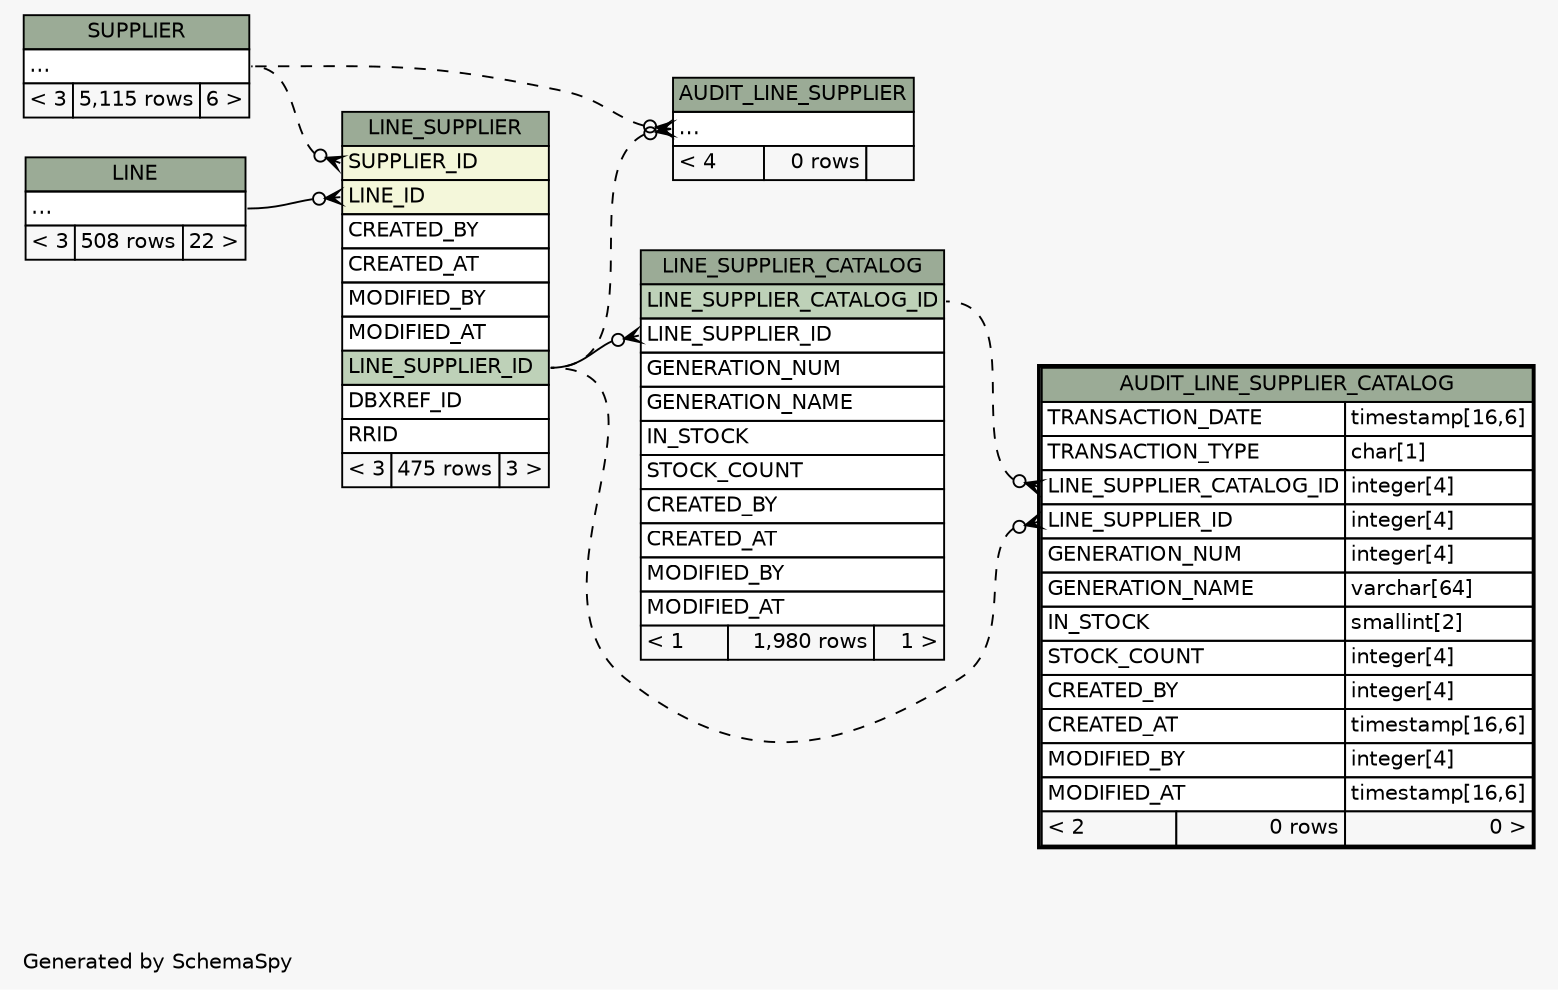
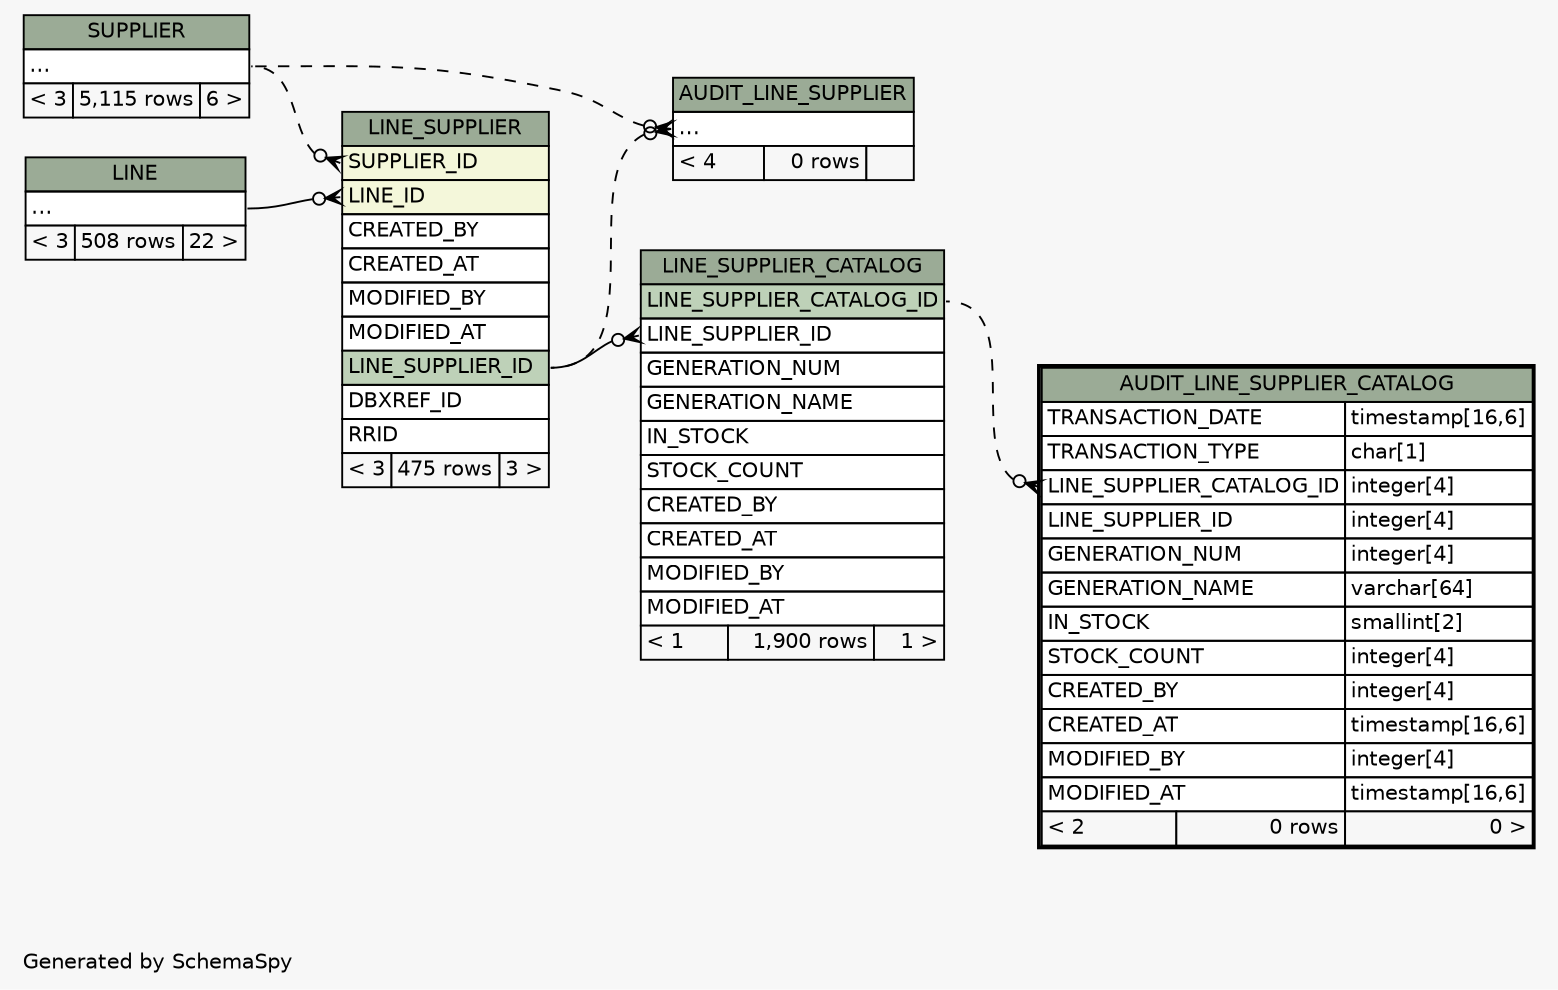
  digraph {
    bgcolor="#f7f7f7"
    fontname=Helvetica
    fontsize=11
    label="\nGenerated by SchemaSpy"
    labeljust=l
    nodesep=0.18
    rankdir=RL
    ranksep=0.46
    node [fontname=Helvetica fontsize=11 shape=plaintext]
    edge [arrowhead=none arrowsize=0.8 arrowtail=crowodot dir=back headport="LINE_SUPPLIER_ID:e" style=dashed tailport="elipses:w"]
    n1 [label=<     <TABLE BORDER="0" CELLBORDER="1" CELLSPACING="0" BGCOLOR="#ffffff">       <TR><TD COLSPAN="3" BGCOLOR="#9bab96" ALIGN="CENTER">AUDIT_LINE_SUPPLIER</TD></TR>       <TR><TD PORT="elipses" COLSPAN="3" ALIGN="LEFT">...</TD></TR>       <TR><TD ALIGN="LEFT" BGCOLOR="#f7f7f7">&lt; 4</TD><TD ALIGN="RIGHT" BGCOLOR="#f7f7f7">0 rows</TD><TD ALIGN="RIGHT" BGCOLOR="#f7f7f7">  </TD></TR>     </TABLE>>]
    n2 [label=<     <TABLE BORDER="0" CELLBORDER="1" CELLSPACING="0" BGCOLOR="#ffffff">       <TR><TD COLSPAN="3" BGCOLOR="#9bab96" ALIGN="CENTER">LINE_SUPPLIER</TD></TR>       <TR><TD PORT="SUPPLIER_ID" COLSPAN="3" BGCOLOR="#f4f7da" ALIGN="LEFT">SUPPLIER_ID</TD></TR>       <TR><TD PORT="LINE_ID" COLSPAN="3" BGCOLOR="#f4f7da" ALIGN="LEFT">LINE_ID</TD></TR>       <TR><TD PORT="CREATED_BY" COLSPAN="3" ALIGN="LEFT">CREATED_BY</TD></TR>       <TR><TD PORT="CREATED_AT" COLSPAN="3" ALIGN="LEFT">CREATED_AT</TD></TR>       <TR><TD PORT="MODIFIED_BY" COLSPAN="3" ALIGN="LEFT">MODIFIED_BY</TD></TR>       <TR><TD PORT="MODIFIED_AT" COLSPAN="3" ALIGN="LEFT">MODIFIED_AT</TD></TR>       <TR><TD PORT="LINE_SUPPLIER_ID" COLSPAN="3" BGCOLOR="#bed1b8" ALIGN="LEFT">LINE_SUPPLIER_ID</TD></TR>       <TR><TD PORT="DBXREF_ID" COLSPAN="3" ALIGN="LEFT">DBXREF_ID</TD></TR>       <TR><TD PORT="RRID" COLSPAN="3" ALIGN="LEFT">RRID</TD></TR>       <TR><TD ALIGN="LEFT" BGCOLOR="#f7f7f7">&lt; 3</TD><TD ALIGN="RIGHT" BGCOLOR="#f7f7f7">475 rows</TD><TD ALIGN="RIGHT" BGCOLOR="#f7f7f7">3 &gt;</TD></TR>     </TABLE>>]
    n3 [label=<     <TABLE BORDER="0" CELLBORDER="1" CELLSPACING="0" BGCOLOR="#ffffff">       <TR><TD COLSPAN="3" BGCOLOR="#9bab96" ALIGN="CENTER">SUPPLIER</TD></TR>       <TR><TD PORT="elipses" COLSPAN="3" ALIGN="LEFT">...</TD></TR>       <TR><TD ALIGN="LEFT" BGCOLOR="#f7f7f7">&lt; 3</TD><TD ALIGN="RIGHT" BGCOLOR="#f7f7f7">5,115 rows</TD><TD ALIGN="RIGHT" BGCOLOR="#f7f7f7">6 &gt;</TD></TR>     </TABLE>>]
    n4 [label=<     <TABLE BORDER="0" CELLBORDER="1" CELLSPACING="0" BGCOLOR="#ffffff">       <TR><TD COLSPAN="3" BGCOLOR="#9bab96" ALIGN="CENTER">LINE</TD></TR>       <TR><TD PORT="elipses" COLSPAN="3" ALIGN="LEFT">...</TD></TR>       <TR><TD ALIGN="LEFT" BGCOLOR="#f7f7f7">&lt; 3</TD><TD ALIGN="RIGHT" BGCOLOR="#f7f7f7">508 rows</TD><TD ALIGN="RIGHT" BGCOLOR="#f7f7f7">22 &gt;</TD></TR>     </TABLE>>]
    n5 [label=<     <TABLE BORDER="2" CELLBORDER="1" CELLSPACING="0" BGCOLOR="#ffffff">       <TR><TD COLSPAN="3" BGCOLOR="#9bab96" ALIGN="CENTER">AUDIT_LINE_SUPPLIER_CATALOG</TD></TR>       <TR><TD PORT="TRANSACTION_DATE" COLSPAN="2" ALIGN="LEFT">TRANSACTION_DATE</TD><TD PORT="TRANSACTION_DATE.type" ALIGN="LEFT">timestamp[16,6]</TD></TR>       <TR><TD PORT="TRANSACTION_TYPE" COLSPAN="2" ALIGN="LEFT">TRANSACTION_TYPE</TD><TD PORT="TRANSACTION_TYPE.type" ALIGN="LEFT">char[1]</TD></TR>       <TR><TD PORT="LINE_SUPPLIER_CATALOG_ID" COLSPAN="2" ALIGN="LEFT">LINE_SUPPLIER_CATALOG_ID</TD><TD PORT="LINE_SUPPLIER_CATALOG_ID.type" ALIGN="LEFT">integer[4]</TD></TR>       <TR><TD PORT="LINE_SUPPLIER_ID" COLSPAN="2" ALIGN="LEFT">LINE_SUPPLIER_ID</TD><TD PORT="LINE_SUPPLIER_ID.type" ALIGN="LEFT">integer[4]</TD></TR>       <TR><TD PORT="GENERATION_NUM" COLSPAN="2" ALIGN="LEFT">GENERATION_NUM</TD><TD PORT="GENERATION_NUM.type" ALIGN="LEFT">integer[4]</TD></TR>       <TR><TD PORT="GENERATION_NAME" COLSPAN="2" ALIGN="LEFT">GENERATION_NAME</TD><TD PORT="GENERATION_NAME.type" ALIGN="LEFT">varchar[64]</TD></TR>       <TR><TD PORT="IN_STOCK" COLSPAN="2" ALIGN="LEFT">IN_STOCK</TD><TD PORT="IN_STOCK.type" ALIGN="LEFT">smallint[2]</TD></TR>       <TR><TD PORT="STOCK_COUNT" COLSPAN="2" ALIGN="LEFT">STOCK_COUNT</TD><TD PORT="STOCK_COUNT.type" ALIGN="LEFT">integer[4]</TD></TR>       <TR><TD PORT="CREATED_BY" COLSPAN="2" ALIGN="LEFT">CREATED_BY</TD><TD PORT="CREATED_BY.type" ALIGN="LEFT">integer[4]</TD></TR>       <TR><TD PORT="CREATED_AT" COLSPAN="2" ALIGN="LEFT">CREATED_AT</TD><TD PORT="CREATED_AT.type" ALIGN="LEFT">timestamp[16,6]</TD></TR>       <TR><TD PORT="MODIFIED_BY" COLSPAN="2" ALIGN="LEFT">MODIFIED_BY</TD><TD PORT="MODIFIED_BY.type" ALIGN="LEFT">integer[4]</TD></TR>       <TR><TD PORT="MODIFIED_AT" COLSPAN="2" ALIGN="LEFT">MODIFIED_AT</TD><TD PORT="MODIFIED_AT.type" ALIGN="LEFT">timestamp[16,6]</TD></TR>       <TR><TD ALIGN="LEFT" BGCOLOR="#f7f7f7">&lt; 2</TD><TD ALIGN="RIGHT" BGCOLOR="#f7f7f7">0 rows</TD><TD ALIGN="RIGHT" BGCOLOR="#f7f7f7">0 &gt;</TD></TR>     </TABLE>>]
-   n6 [label=<     <TABLE BORDER="0" CELLBORDER="1" CELLSPACING="0" BGCOLOR="#ffffff">       <TR><TD COLSPAN="3" BGCOLOR="#9bab96" ALIGN="CENTER">LINE_SUPPLIER_CATALOG</TD></TR>       <TR><TD PORT="LINE_SUPPLIER_CATALOG_ID" COLSPAN="3" BGCOLOR="#bed1b8" ALIGN="LEFT">LINE_SUPPLIER_CATALOG_ID</TD></TR>       <TR><TD PORT="LINE_SUPPLIER_ID" COLSPAN="3" ALIGN="LEFT">LINE_SUPPLIER_ID</TD></TR>       <TR><TD PORT="GENERATION_NUM" COLSPAN="3" ALIGN="LEFT">GENERATION_NUM</TD></TR>       <TR><TD PORT="GENERATION_NAME" COLSPAN="3" ALIGN="LEFT">GENERATION_NAME</TD></TR>       <TR><TD PORT="IN_STOCK" COLSPAN="3" ALIGN="LEFT">IN_STOCK</TD></TR>       <TR><TD PORT="STOCK_COUNT" COLSPAN="3" ALIGN="LEFT">STOCK_COUNT</TD></TR>       <TR><TD PORT="CREATED_BY" COLSPAN="3" ALIGN="LEFT">CREATED_BY</TD></TR>       <TR><TD PORT="CREATED_AT" COLSPAN="3" ALIGN="LEFT">CREATED_AT</TD></TR>       <TR><TD PORT="MODIFIED_BY" COLSPAN="3" ALIGN="LEFT">MODIFIED_BY</TD></TR>       <TR><TD PORT="MODIFIED_AT" COLSPAN="3" ALIGN="LEFT">MODIFIED_AT</TD></TR>       <TR><TD ALIGN="LEFT" BGCOLOR="#f7f7f7">&lt; 1</TD><TD ALIGN="RIGHT" BGCOLOR="#f7f7f7">1,980 rows</TD><TD ALIGN="RIGHT" BGCOLOR="#f7f7f7">1 &gt;</TD></TR>     </TABLE>>]
+   n6 [label=<     <TABLE BORDER="0" CELLBORDER="1" CELLSPACING="0" BGCOLOR="#ffffff">       <TR><TD COLSPAN="3" BGCOLOR="#9bab96" ALIGN="CENTER">LINE_SUPPLIER_CATALOG</TD></TR>       <TR><TD PORT="LINE_SUPPLIER_CATALOG_ID" COLSPAN="3" BGCOLOR="#bed1b8" ALIGN="LEFT">LINE_SUPPLIER_CATALOG_ID</TD></TR>       <TR><TD PORT="LINE_SUPPLIER_ID" COLSPAN="3" ALIGN="LEFT">LINE_SUPPLIER_ID</TD></TR>       <TR><TD PORT="GENERATION_NUM" COLSPAN="3" ALIGN="LEFT">GENERATION_NUM</TD></TR>       <TR><TD PORT="GENERATION_NAME" COLSPAN="3" ALIGN="LEFT">GENERATION_NAME</TD></TR>       <TR><TD PORT="IN_STOCK" COLSPAN="3" ALIGN="LEFT">IN_STOCK</TD></TR>       <TR><TD PORT="STOCK_COUNT" COLSPAN="3" ALIGN="LEFT">STOCK_COUNT</TD></TR>       <TR><TD PORT="CREATED_BY" COLSPAN="3" ALIGN="LEFT">CREATED_BY</TD></TR>       <TR><TD PORT="CREATED_AT" COLSPAN="3" ALIGN="LEFT">CREATED_AT</TD></TR>       <TR><TD PORT="MODIFIED_BY" COLSPAN="3" ALIGN="LEFT">MODIFIED_BY</TD></TR>       <TR><TD PORT="MODIFIED_AT" COLSPAN="3" ALIGN="LEFT">MODIFIED_AT</TD></TR>       <TR><TD ALIGN="LEFT" BGCOLOR="#f7f7f7">&lt; 1</TD><TD ALIGN="RIGHT" BGCOLOR="#f7f7f7">1,900 rows</TD><TD ALIGN="RIGHT" BGCOLOR="#f7f7f7">1 &gt;</TD></TR>     </TABLE>>]
    n1 -> n2
    n1 -> n3 [headport="elipses:e"]
    n2 -> n3 [headport="elipses:e" tailport="SUPPLIER_ID:w"]
    n2 -> n4 [headport="elipses:e" tailport="LINE_ID:w" style=""]
-   n5 -> n2 [tailport="LINE_SUPPLIER_ID:w"]
    n5 -> n6 [headport="LINE_SUPPLIER_CATALOG_ID:e" tailport="LINE_SUPPLIER_CATALOG_ID:w"]
    n6 -> n2 [style=solid tailport="LINE_SUPPLIER_ID:w"]
  }
